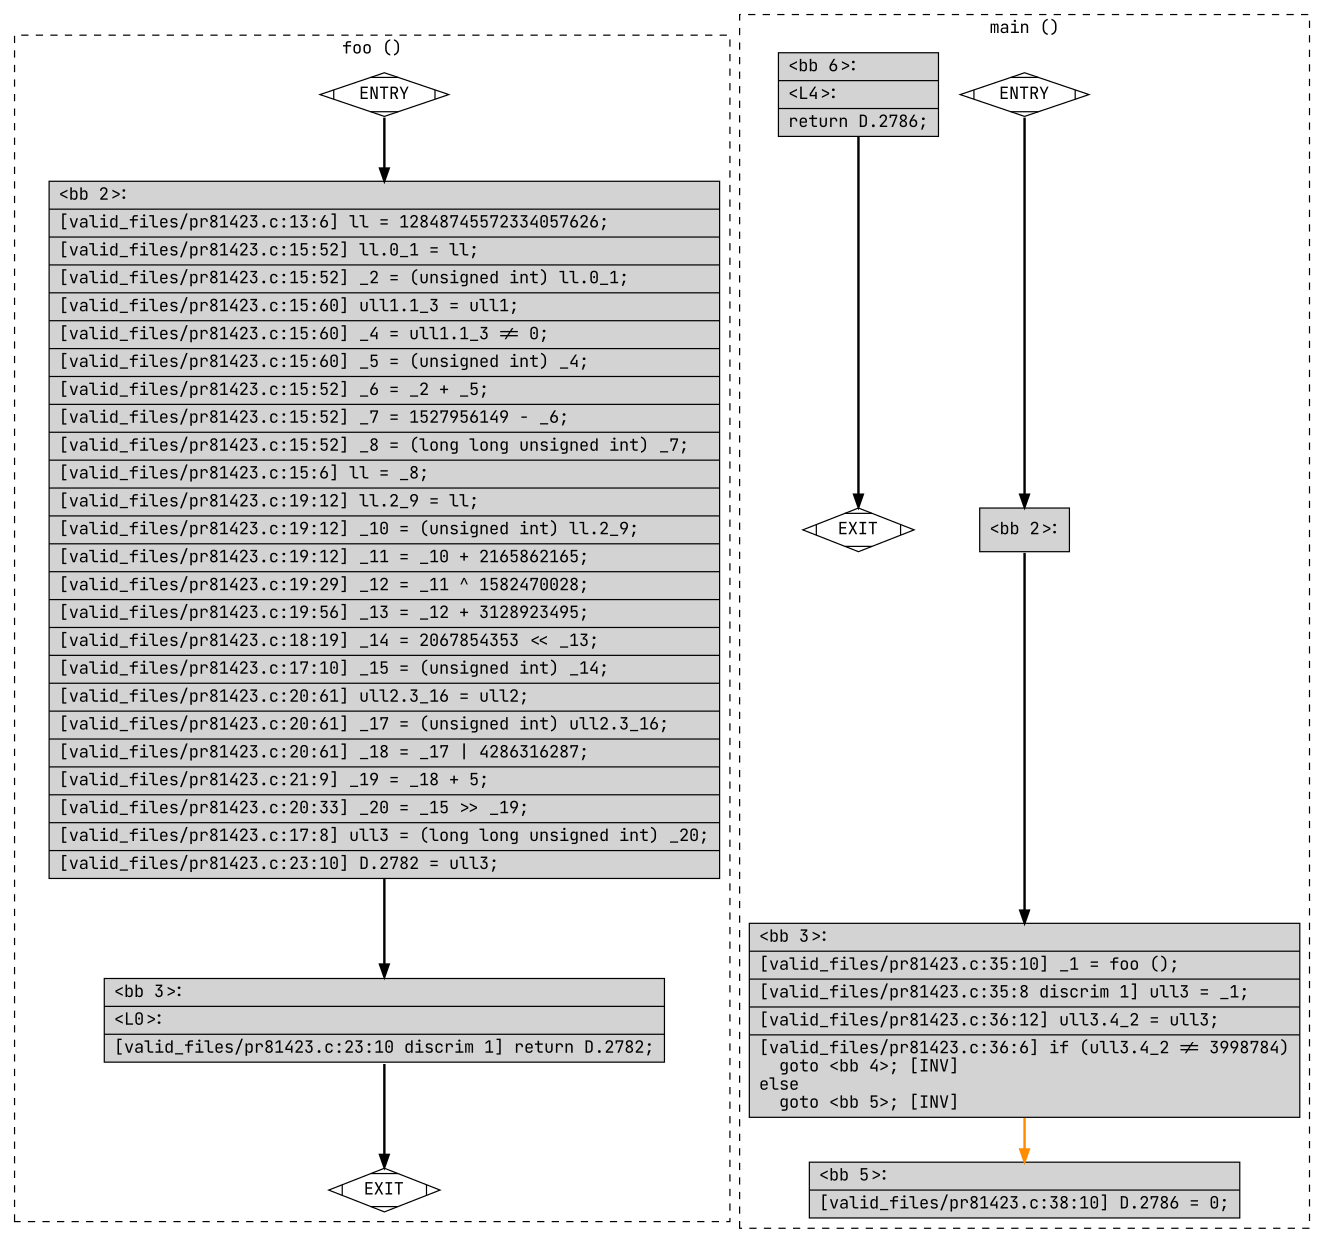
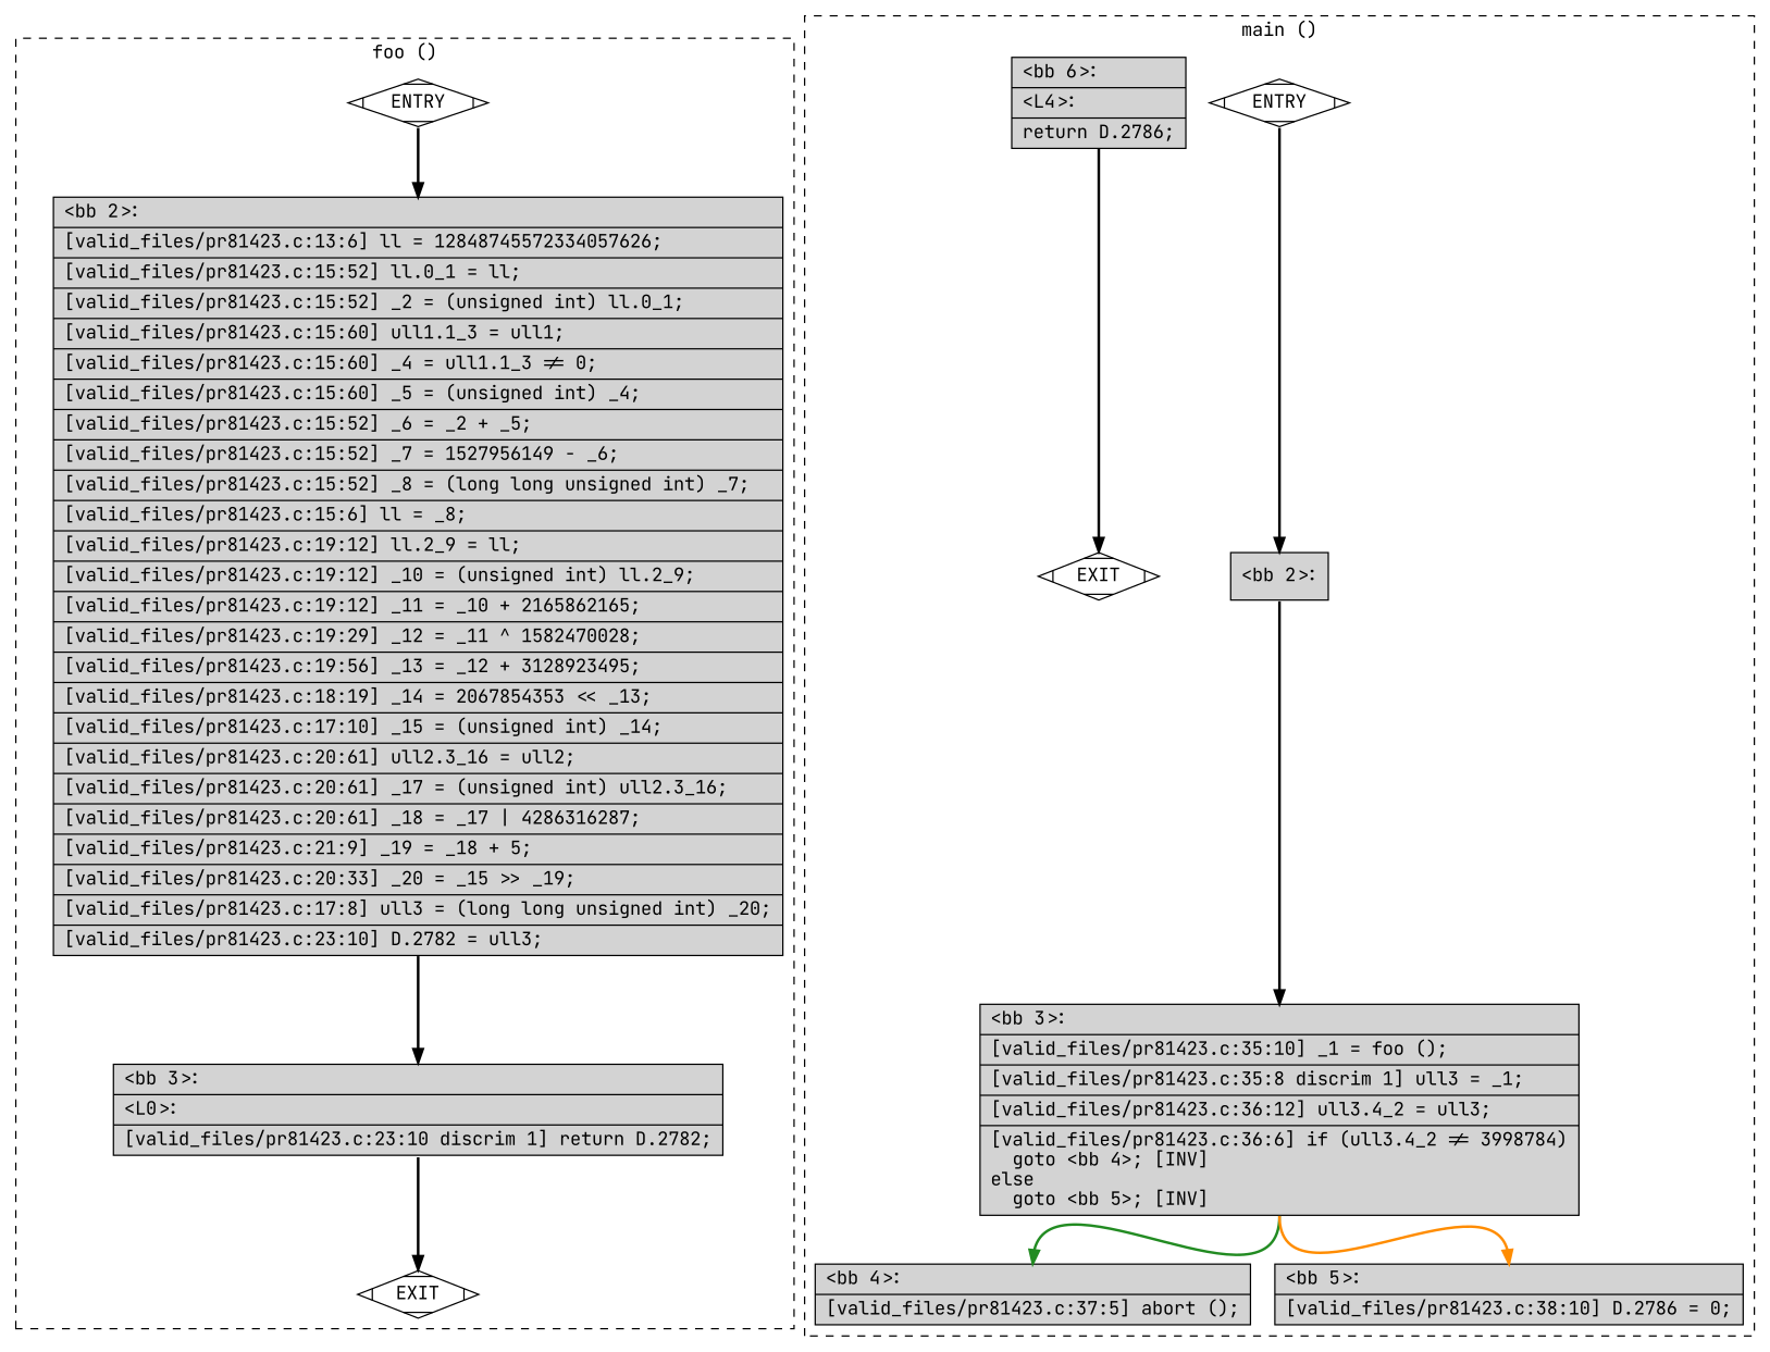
  digraph {
    fontname="JetBrains Mono"
    node [fillcolor=lightgrey fontname="JetBrains Mono" shape=record style=filled]
    edge [constraint=true fontname="JetBrains Mono" headport=n style="solid,bold" tailport=s color=black weight=100]
    n1 [fillcolor=white label=ENTRY shape=Mdiamond]
    n2 [fillcolor=white label=EXIT shape=Mdiamond]
    n3 [label="{\<bb\ 2\>:\l|[valid_files/pr81423.c:13:6]\ ll\ =\ 12848745572334057626;\l|[valid_files/pr81423.c:15:52]\ ll.0_1\ =\ ll;\l|[valid_files/pr81423.c:15:52]\ _2\ =\ (unsigned\ int)\ ll.0_1;\l|[valid_files/pr81423.c:15:60]\ ull1.1_3\ =\ ull1;\l|[valid_files/pr81423.c:15:60]\ _4\ =\ ull1.1_3\ !=\ 0;\l|[valid_files/pr81423.c:15:60]\ _5\ =\ (unsigned\ int)\ _4;\l|[valid_files/pr81423.c:15:52]\ _6\ =\ _2\ +\ _5;\l|[valid_files/pr81423.c:15:52]\ _7\ =\ 1527956149\ -\ _6;\l|[valid_files/pr81423.c:15:52]\ _8\ =\ (long\ long\ unsigned\ int)\ _7;\l|[valid_files/pr81423.c:15:6]\ ll\ =\ _8;\l|[valid_files/pr81423.c:19:12]\ ll.2_9\ =\ ll;\l|[valid_files/pr81423.c:19:12]\ _10\ =\ (unsigned\ int)\ ll.2_9;\l|[valid_files/pr81423.c:19:12]\ _11\ =\ _10\ +\ 2165862165;\l|[valid_files/pr81423.c:19:29]\ _12\ =\ _11\ ^\ 1582470028;\l|[valid_files/pr81423.c:19:56]\ _13\ =\ _12\ +\ 3128923495;\l|[valid_files/pr81423.c:18:19]\ _14\ =\ 2067854353\ \<\<\ _13;\l|[valid_files/pr81423.c:17:10]\ _15\ =\ (unsigned\ int)\ _14;\l|[valid_files/pr81423.c:20:61]\ ull2.3_16\ =\ ull2;\l|[valid_files/pr81423.c:20:61]\ _17\ =\ (unsigned\ int)\ ull2.3_16;\l|[valid_files/pr81423.c:20:61]\ _18\ =\ _17\ \|\ 4286316287;\l|[valid_files/pr81423.c:21:9]\ _19\ =\ _18\ +\ 5;\l|[valid_files/pr81423.c:20:33]\ _20\ =\ _15\ \>\>\ _19;\l|[valid_files/pr81423.c:17:8]\ ull3\ =\ (long\ long\ unsigned\ int)\ _20;\l|[valid_files/pr81423.c:23:10]\ D.2782\ =\ ull3;\l}"]
    n4 [label="{\<bb\ 3\>:\l|\<L0\>:\l|[valid_files/pr81423.c:23:10\ discrim\ 1]\ return\ D.2782;\l}"]
    n5 [fillcolor=white label=ENTRY shape=Mdiamond]
    n6 [fillcolor=white label=EXIT shape=Mdiamond]
    n7 [label="{\<bb\ 2\>:\l}"]
    n8 [label="{\<bb\ 3\>:\l|[valid_files/pr81423.c:35:10]\ _1\ =\ foo\ ();\l|[valid_files/pr81423.c:35:8\ discrim\ 1]\ ull3\ =\ _1;\l|[valid_files/pr81423.c:36:12]\ ull3.4_2\ =\ ull3;\l|[valid_files/pr81423.c:36:6]\ if\ (ull3.4_2\ !=\ 3998784)\l\ \ goto\ \<bb\ 4\>;\ [INV]\lelse\l\ \ goto\ \<bb\ 5\>;\ [INV]\l}"]
+   n9 [label="{\<bb\ 4\>:\l|[valid_files/pr81423.c:37:5]\ abort\ ();\l}"]
    n10 [label="{\<bb\ 5\>:\l|[valid_files/pr81423.c:38:10]\ D.2786\ =\ 0;\l}"]
    n11 [label="{\<bb\ 6\>:\l|\<L4\>:\l|return\ D.2786;\l}"]
    subgraph cluster_1 {
      color=black
      label="foo ()"
      style=dashed
      n1
      n2
      n3
      n4
    }
    subgraph cluster_2 {
      color=black
      label="main ()"
      style=dashed
      n5
      n6
      n7
      n8
+     n9
      n10
      n11
    }
    n1 -> n2 [style=invis color="" weight=""]
    n1 -> n3
    n3 -> n4
    n4 -> n2 [weight=10]
    n5 -> n6 [style=invis color="" weight=""]
    n5 -> n7
    n7 -> n8
+   n8 -> n9 [color=forestgreen weight=10]
    n8 -> n10 [color=darkorange weight=10]
    n11 -> n6 [weight=10]
  }
